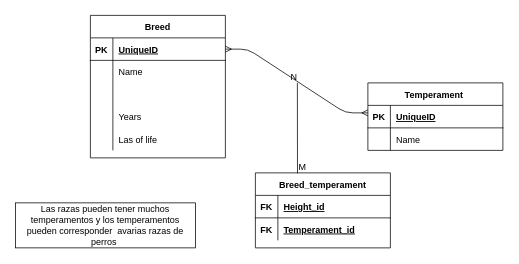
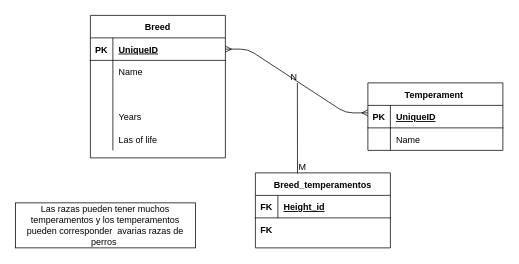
  <mxCell id="0" />
  <mxCell id="1" parent="0" />
  <mxCell id="2" value="Temperament " style="shape=table;startSize=30;container=1;collapsible=1;childLayout=tableLayout;fixedRows=1;rowLines=0;fontStyle=1;align=center;resizeLast=1;" vertex="1" parent="1"><mxGeometry x="490" y="110" width="180" height="90" as="geometry" /></mxCell>
  <mxCell id="3" value="" style="shape=partialRectangle;collapsible=0;dropTarget=0;pointerEvents=0;fillColor=none;top=0;left=0;bottom=1;right=0;points=[[0,0.5],[1,0.5]];portConstraint=eastwest;" vertex="1" parent="2"><mxGeometry y="30" width="180" height="30" as="geometry" /></mxCell>
  <mxCell id="4" value="PK" style="shape=partialRectangle;connectable=0;fillColor=none;top=0;left=0;bottom=0;right=0;fontStyle=1;overflow=hidden;" vertex="1" parent="3"><mxGeometry width="30" height="30" as="geometry" /></mxCell>
  <mxCell id="5" value="UniqueID" style="shape=partialRectangle;connectable=0;fillColor=none;top=0;left=0;bottom=0;right=0;align=left;spacingLeft=6;fontStyle=5;overflow=hidden;" vertex="1" parent="3"><mxGeometry x="30" width="150" height="30" as="geometry" /></mxCell>
  <mxCell id="6" value="" style="shape=partialRectangle;collapsible=0;dropTarget=0;pointerEvents=0;fillColor=none;top=0;left=0;bottom=0;right=0;points=[[0,0.5],[1,0.5]];portConstraint=eastwest;" vertex="1" parent="2"><mxGeometry y="60" width="180" height="30" as="geometry" /></mxCell>
  <mxCell id="7" value="" style="shape=partialRectangle;connectable=0;fillColor=none;top=0;left=0;bottom=0;right=0;editable=1;overflow=hidden;" vertex="1" parent="6"><mxGeometry width="30" height="30" as="geometry" /></mxCell>
  <mxCell id="8" value="Name" style="shape=partialRectangle;connectable=0;fillColor=none;top=0;left=0;bottom=0;right=0;align=left;spacingLeft=6;overflow=hidden;" vertex="1" parent="6"><mxGeometry x="30" width="150" height="30" as="geometry" /></mxCell>
  <mxCell id="9" value="Breed" style="shape=table;startSize=30;container=1;collapsible=1;childLayout=tableLayout;fixedRows=1;rowLines=0;fontStyle=1;align=center;resizeLast=1;" vertex="1" parent="1"><mxGeometry x="120" y="20" width="180" height="190" as="geometry" /></mxCell>
  <mxCell id="10" value="" style="shape=partialRectangle;collapsible=0;dropTarget=0;pointerEvents=0;fillColor=none;top=0;left=0;bottom=1;right=0;points=[[0,0.5],[1,0.5]];portConstraint=eastwest;" vertex="1" parent="9"><mxGeometry y="30" width="180" height="30" as="geometry" /></mxCell>
  <mxCell id="11" value="PK" style="shape=partialRectangle;connectable=0;fillColor=none;top=0;left=0;bottom=0;right=0;fontStyle=1;overflow=hidden;" vertex="1" parent="10"><mxGeometry width="30" height="30" as="geometry" /></mxCell>
  <mxCell id="12" value="UniqueID" style="shape=partialRectangle;connectable=0;fillColor=none;top=0;left=0;bottom=0;right=0;align=left;spacingLeft=6;fontStyle=5;overflow=hidden;" vertex="1" parent="10"><mxGeometry x="30" width="150" height="30" as="geometry" /></mxCell>
  <mxCell id="13" value="" style="shape=partialRectangle;collapsible=0;dropTarget=0;pointerEvents=0;fillColor=none;top=0;left=0;bottom=0;right=0;points=[[0,0.5],[1,0.5]];portConstraint=eastwest;" vertex="1" parent="9"><mxGeometry y="60" width="180" height="30" as="geometry" /></mxCell>
  <mxCell id="14" value="" style="shape=partialRectangle;connectable=0;fillColor=none;top=0;left=0;bottom=0;right=0;editable=1;overflow=hidden;" vertex="1" parent="13"><mxGeometry width="30" height="30" as="geometry" /></mxCell>
  <mxCell id="15" value="Name" style="shape=partialRectangle;connectable=0;fillColor=none;top=0;left=0;bottom=0;right=0;align=left;spacingLeft=6;overflow=hidden;" vertex="1" parent="13"><mxGeometry x="30" width="150" height="30" as="geometry" /></mxCell>
  <mxCell id="16" value="" style="shape=partialRectangle;collapsible=0;dropTarget=0;pointerEvents=0;fillColor=none;top=0;left=0;bottom=0;right=0;points=[[0,0.5],[1,0.5]];portConstraint=eastwest;" vertex="1" parent="9"><mxGeometry y="90" width="180" height="30" as="geometry" /></mxCell>
  <mxCell id="17" value="" style="shape=partialRectangle;connectable=0;fillColor=none;top=0;left=0;bottom=0;right=0;editable=1;overflow=hidden;" vertex="1" parent="16"><mxGeometry width="30" height="30" as="geometry" /></mxCell>
  <mxCell id="18" value="" style="shape=partialRectangle;collapsible=0;dropTarget=0;pointerEvents=0;fillColor=none;top=0;left=0;bottom=0;right=0;points=[[0,0.5],[1,0.5]];portConstraint=eastwest;" vertex="1" parent="9"><mxGeometry y="120" width="180" height="30" as="geometry" /></mxCell>
  <mxCell id="19" value="" style="shape=partialRectangle;connectable=0;fillColor=none;top=0;left=0;bottom=0;right=0;editable=1;overflow=hidden;" vertex="1" parent="18"><mxGeometry width="30" height="30" as="geometry" /></mxCell>
  <mxCell id="20" value="Years" style="shape=partialRectangle;connectable=0;fillColor=none;top=0;left=0;bottom=0;right=0;align=left;spacingLeft=6;overflow=hidden;" vertex="1" parent="18"><mxGeometry x="30" width="150" height="30" as="geometry" /></mxCell>
  <mxCell id="21" value="" style="shape=partialRectangle;collapsible=0;dropTarget=0;pointerEvents=0;fillColor=none;top=0;left=0;bottom=0;right=0;points=[[0,0.5],[1,0.5]];portConstraint=eastwest;" vertex="1" parent="9"><mxGeometry y="150" width="180" height="30" as="geometry" /></mxCell>
  <mxCell id="22" value="" style="shape=partialRectangle;connectable=0;fillColor=none;top=0;left=0;bottom=0;right=0;editable=1;overflow=hidden;" vertex="1" parent="21"><mxGeometry width="30" height="30" as="geometry" /></mxCell>
  <mxCell id="23" value="Las of life" style="shape=partialRectangle;connectable=0;fillColor=none;top=0;left=0;bottom=0;right=0;align=left;spacingLeft=6;overflow=hidden;" vertex="1" parent="21"><mxGeometry x="30" width="150" height="30" as="geometry" /></mxCell>
  <mxCell id="24" value="" style="edgeStyle=entityRelationEdgeStyle;fontSize=12;html=1;endArrow=ERmany;startArrow=ERmany;exitX=1;exitY=0.5;exitDx=0;exitDy=0;" edge="1" parent="1" source="10"><mxGeometry width="100" height="100" relative="1" as="geometry"><mxPoint x="390" y="250" as="sourcePoint" /><mxPoint x="490" y="150" as="targetPoint" /></mxGeometry></mxCell>
  <mxCell id="25" value="Las razas pueden tener muchos temperamentos y los temperamentos pueden corresponder&amp;nbsp; avarias razas de perros&amp;nbsp;" style="rounded=0;whiteSpace=wrap;html=1;" vertex="1" parent="1"><mxGeometry x="20" y="270" width="240" height="60" as="geometry" /></mxCell>
- <mxCell id="26" value="Breed_temperament" style="shape=table;startSize=30;container=1;collapsible=1;childLayout=tableLayout;fixedRows=1;rowLines=0;fontStyle=1;align=center;resizeLast=1;" vertex="1" parent="1"><mxGeometry x="340" y="230" width="180" height="100" as="geometry" /></mxCell>
+ <mxCell id="26" value="Breed_temperamentos" style="shape=table;startSize=30;container=1;collapsible=1;childLayout=tableLayout;fixedRows=1;rowLines=0;fontStyle=1;align=center;resizeLast=1;" vertex="1" parent="1"><mxGeometry x="340" y="230" width="180" height="100" as="geometry" /></mxCell>
  <mxCell id="27" value="" style="shape=partialRectangle;collapsible=0;dropTarget=0;pointerEvents=0;fillColor=none;top=0;left=0;bottom=1;right=0;points=[[0,0.5],[1,0.5]];portConstraint=eastwest;" vertex="1" parent="26"><mxGeometry y="30" width="180" height="30" as="geometry" /></mxCell>
  <mxCell id="28" value="FK" style="shape=partialRectangle;connectable=0;fillColor=none;top=0;left=0;bottom=0;right=0;fontStyle=1;overflow=hidden;" vertex="1" parent="27"><mxGeometry width="30" height="30" as="geometry" /></mxCell>
  <mxCell id="29" value="Height_id" style="shape=partialRectangle;connectable=0;fillColor=none;top=0;left=0;bottom=0;right=0;align=left;spacingLeft=6;fontStyle=5;overflow=hidden;" vertex="1" parent="27"><mxGeometry x="30" width="150" height="30" as="geometry" /></mxCell>
  <mxCell id="30" value="" style="shape=partialRectangle;collapsible=0;dropTarget=0;pointerEvents=0;fillColor=none;top=0;left=0;bottom=0;right=0;points=[[0,0.5],[1,0.5]];portConstraint=eastwest;" vertex="1" parent="26"><mxGeometry y="60" width="180" height="30" as="geometry" /></mxCell>
  <mxCell id="31" value="FK" style="shape=partialRectangle;connectable=0;fillColor=none;top=0;left=0;bottom=0;right=0;editable=1;overflow=hidden;fontStyle=1;" vertex="1" parent="30"><mxGeometry width="30" height="30" as="geometry" /></mxCell>
- <mxCell id="32" value="Temperament_id" style="shape=partialRectangle;connectable=0;fillColor=none;top=0;left=0;bottom=0;right=0;align=left;spacingLeft=6;overflow=hidden;fontStyle=5;" vertex="1" parent="30"><mxGeometry x="30" width="150" height="30" as="geometry" /></mxCell>
  <mxCell id="33" value="" style="endArrow=none;html=1;rounded=0;exitX=0.312;exitY=0.006;exitDx=0;exitDy=0;exitPerimeter=0;" edge="1" parent="1" source="26"><mxGeometry relative="1" as="geometry"><mxPoint x="350" y="180" as="sourcePoint" /><mxPoint x="396" y="110" as="targetPoint" /></mxGeometry></mxCell>
  <mxCell id="34" value="M" style="resizable=0;html=1;align=left;verticalAlign=bottom;" connectable="0" vertex="1" parent="33"><mxGeometry x="-1" relative="1" as="geometry" /></mxCell>
  <mxCell id="35" value="N" style="resizable=0;html=1;align=right;verticalAlign=bottom;" connectable="0" vertex="1" parent="33"><mxGeometry x="1" relative="1" as="geometry" /></mxCell>
